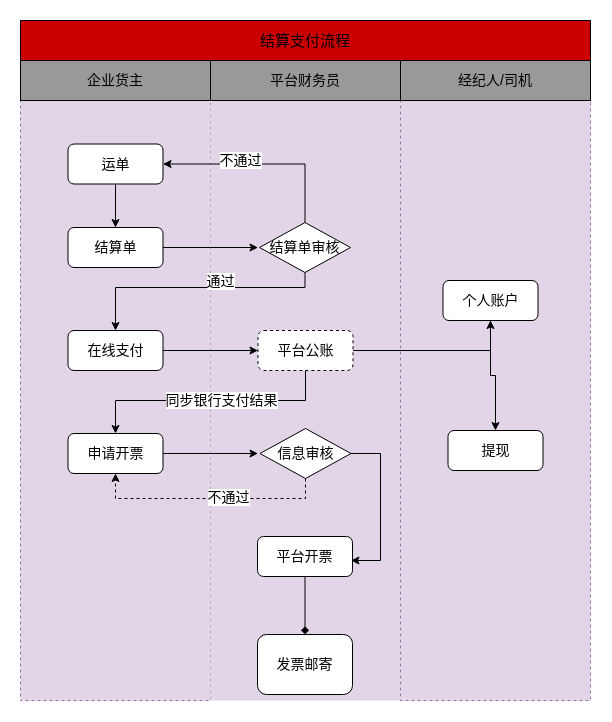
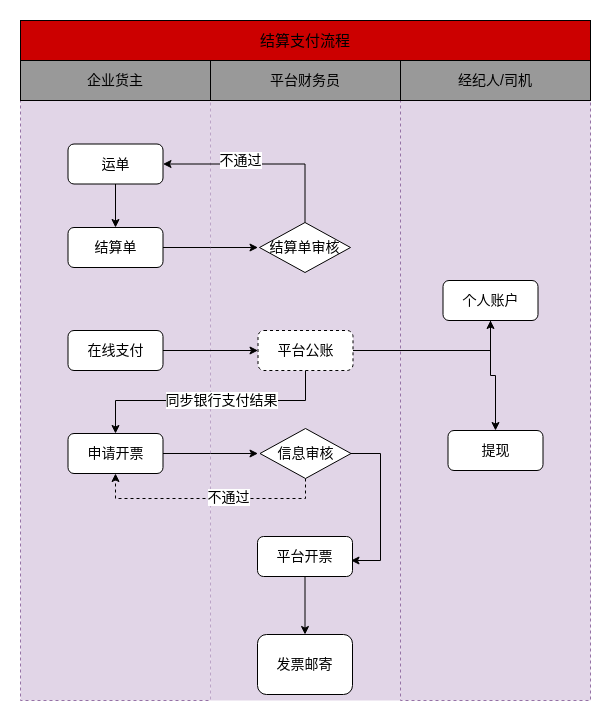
  <mxCell id="0" />
  <mxCell id="1" parent="0" />
  <mxCell id="2" value="" style="rounded=0;whiteSpace=wrap;html=1;fontSize=14;fillColor=#e1d5e7;strokeColor=#9673a6;dashed=1;" vertex="1" parent="1"><mxGeometry x="20" y="100" width="190" height="600" as="geometry" /></mxCell>
  <mxCell id="3" value="" style="rounded=0;whiteSpace=wrap;html=1;fontSize=14;fillColor=#e1d5e7;strokeColor=none;dashed=1;shadow=0;glass=0;" vertex="1" parent="1"><mxGeometry x="210" y="100" width="190" height="600" as="geometry" /></mxCell>
  <mxCell id="4" value="" style="rounded=0;whiteSpace=wrap;html=1;fontSize=14;fillColor=#e1d5e7;strokeColor=#9673a6;dashed=1;" vertex="1" parent="1"><mxGeometry x="400" y="100" width="190" height="600" as="geometry" /></mxCell>
  <mxCell id="5" value="结算支付流程" style="rounded=0;whiteSpace=wrap;html=1;fontSize=15;align=center;fillColor=#CC0000;" vertex="1" parent="1"><mxGeometry x="20" y="20" width="570" height="40" as="geometry" /></mxCell>
  <mxCell id="6" value="企业货主" style="rounded=0;whiteSpace=wrap;html=1;fontSize=14;fillColor=#999999;" vertex="1" parent="1"><mxGeometry x="20" y="60" width="190" height="40" as="geometry" /></mxCell>
  <mxCell id="7" value="平台财务员" style="rounded=0;whiteSpace=wrap;html=1;fontSize=14;fillColor=#999999;" vertex="1" parent="1"><mxGeometry x="210" y="60" width="190" height="40" as="geometry" /></mxCell>
  <mxCell id="8" value="经纪人/司机" style="rounded=0;whiteSpace=wrap;html=1;fontSize=14;fillColor=#999999;" vertex="1" parent="1"><mxGeometry x="400" y="60" width="190" height="40" as="geometry" /></mxCell>
  <mxCell id="9" value="" style="edgeStyle=orthogonalEdgeStyle;rounded=0;orthogonalLoop=1;jettySize=auto;html=1;fontSize=14;" edge="1" parent="1" source="10"><mxGeometry relative="1" as="geometry"><mxPoint x="257.5" y="247" as="targetPoint" /></mxGeometry></mxCell>
  <mxCell id="10" value="结算单" style="rounded=1;whiteSpace=wrap;html=1;fontSize=14;align=center;" vertex="1" parent="1"><mxGeometry x="67.5" y="227" width="95" height="40" as="geometry" /></mxCell>
- <mxCell id="11" style="edgeStyle=orthogonalEdgeStyle;rounded=0;orthogonalLoop=1;jettySize=auto;html=1;entryX=0.5;entryY=0;entryDx=0;entryDy=0;fontSize=14;" edge="1" parent="1" source="15" target="17"><mxGeometry relative="1" as="geometry"><Array as="points"><mxPoint x="305" y="287" /><mxPoint x="115" y="287" /></Array></mxGeometry></mxCell>
- <mxCell id="12" value="通过" style="text;html=1;align=center;verticalAlign=middle;resizable=0;points=[];;labelBackgroundColor=#ffffff;fontSize=14;" vertex="1" connectable="0" parent="11"><mxGeometry x="-0.208" y="3" relative="1" as="geometry"><mxPoint x="-2.5" y="-10" as="offset" /></mxGeometry></mxCell>
  <mxCell id="13" value="" style="edgeStyle=orthogonalEdgeStyle;rounded=0;orthogonalLoop=1;jettySize=auto;html=1;fontSize=14;entryX=1;entryY=0.5;entryDx=0;entryDy=0;" edge="1" parent="1" source="15" target="28"><mxGeometry relative="1" as="geometry"><mxPoint x="304.5" y="142" as="targetPoint" /><Array as="points"><mxPoint x="305" y="164" /></Array></mxGeometry></mxCell>
  <mxCell id="14" value="不通过" style="text;html=1;align=center;verticalAlign=middle;resizable=0;points=[];;labelBackgroundColor=#ffffff;fontSize=14;" vertex="1" connectable="0" parent="13"><mxGeometry x="0.181" y="3" relative="1" as="geometry"><mxPoint x="-5.5" y="-7" as="offset" /></mxGeometry></mxCell>
  <mxCell id="15" value="结算单审核" style="rhombus;whiteSpace=wrap;html=1;glass=0;comic=0;fontSize=14;align=center;" vertex="1" parent="1"><mxGeometry x="259" y="222" width="91" height="50" as="geometry" /></mxCell>
  <mxCell id="16" value="" style="edgeStyle=orthogonalEdgeStyle;rounded=0;orthogonalLoop=1;jettySize=auto;html=1;fontSize=14;" edge="1" parent="1" source="17" target="21"><mxGeometry relative="1" as="geometry" /></mxCell>
  <mxCell id="17" value="在线支付" style="rounded=1;whiteSpace=wrap;html=1;fontSize=14;align=center;" vertex="1" parent="1"><mxGeometry x="67.5" y="330" width="95" height="40" as="geometry" /></mxCell>
  <mxCell id="18" value="" style="edgeStyle=orthogonalEdgeStyle;rounded=0;orthogonalLoop=1;jettySize=auto;html=1;fontSize=14;" edge="1" parent="1" source="21" target="25"><mxGeometry relative="1" as="geometry" /></mxCell>
  <mxCell id="19" value="" style="edgeStyle=orthogonalEdgeStyle;rounded=0;orthogonalLoop=1;jettySize=auto;html=1;fontSize=14;" edge="1" parent="1" source="21" target="23"><mxGeometry relative="1" as="geometry"><Array as="points"><mxPoint x="305" y="400" /><mxPoint x="115" y="400" /></Array></mxGeometry></mxCell>
  <mxCell id="20" value="同步银行支付结果" style="text;html=1;align=center;verticalAlign=middle;resizable=0;points=[];;labelBackgroundColor=#ffffff;fontSize=14;" vertex="1" connectable="0" parent="19"><mxGeometry x="-0.091" y="-1" relative="1" as="geometry"><mxPoint as="offset" /></mxGeometry></mxCell>
  <mxCell id="21" value="平台公账" style="rounded=1;whiteSpace=wrap;html=1;fontSize=14;align=center;dashed=1;" vertex="1" parent="1"><mxGeometry x="257.5" y="330" width="95" height="40" as="geometry" /></mxCell>
  <mxCell id="22" value="" style="edgeStyle=orthogonalEdgeStyle;rounded=0;orthogonalLoop=1;jettySize=auto;html=1;fontSize=14;" edge="1" parent="1" source="23"><mxGeometry relative="1" as="geometry"><mxPoint x="257.5" y="453" as="targetPoint" /></mxGeometry></mxCell>
  <mxCell id="23" value="申请开票" style="rounded=1;whiteSpace=wrap;html=1;fontSize=14;align=center;" vertex="1" parent="1"><mxGeometry x="67.5" y="433" width="95" height="40" as="geometry" /></mxCell>
  <mxCell id="24" value="" style="edgeStyle=orthogonalEdgeStyle;rounded=0;orthogonalLoop=1;jettySize=auto;html=1;fontSize=14;" edge="1" parent="1" source="25" target="26"><mxGeometry relative="1" as="geometry" /></mxCell>
  <mxCell id="25" value="个人账户" style="rounded=1;whiteSpace=wrap;html=1;fontSize=14;align=center;" vertex="1" parent="1"><mxGeometry x="442.5" y="280" width="95" height="40" as="geometry" /></mxCell>
  <mxCell id="26" value="提现" style="rounded=1;whiteSpace=wrap;html=1;fontSize=14;align=center;" vertex="1" parent="1"><mxGeometry x="447.5" y="430" width="95" height="40" as="geometry" /></mxCell>
  <mxCell id="27" value="" style="edgeStyle=orthogonalEdgeStyle;rounded=0;orthogonalLoop=1;jettySize=auto;html=1;fontSize=14;" edge="1" parent="1" source="28" target="10"><mxGeometry relative="1" as="geometry" /></mxCell>
  <mxCell id="28" value="运单" style="rounded=1;whiteSpace=wrap;html=1;fontSize=14;align=center;" vertex="1" parent="1"><mxGeometry x="67.5" y="143.5" width="95" height="40" as="geometry" /></mxCell>
  <mxCell id="29" value="" style="edgeStyle=orthogonalEdgeStyle;rounded=0;orthogonalLoop=1;jettySize=auto;html=1;fontSize=14;entryX=0.5;entryY=1;entryDx=0;entryDy=0;dashed=1;" edge="1" parent="1" source="32" target="23"><mxGeometry relative="1" as="geometry"><mxPoint x="305" y="558" as="targetPoint" /><Array as="points"><mxPoint x="305" y="498" /><mxPoint x="115" y="498" /></Array></mxGeometry></mxCell>
  <mxCell id="30" value="不通过" style="text;html=1;align=center;verticalAlign=middle;resizable=0;points=[];;labelBackgroundColor=#ffffff;fontSize=14;" vertex="1" connectable="0" parent="29"><mxGeometry x="-0.166" y="-2" relative="1" as="geometry"><mxPoint as="offset" /></mxGeometry></mxCell>
  <mxCell id="31" style="edgeStyle=orthogonalEdgeStyle;rounded=0;orthogonalLoop=1;jettySize=auto;html=1;fontSize=14;entryX=0.984;entryY=0.6;entryDx=0;entryDy=0;entryPerimeter=0;" edge="1" parent="1" source="32" target="34"><mxGeometry relative="1" as="geometry"><mxPoint x="360" y="560" as="targetPoint" /><Array as="points"><mxPoint x="380" y="453" /><mxPoint x="380" y="560" /></Array></mxGeometry></mxCell>
  <mxCell id="32" value="信息审核" style="rhombus;whiteSpace=wrap;html=1;glass=0;comic=0;fontSize=14;align=center;" vertex="1" parent="1"><mxGeometry x="259.5" y="428" width="91" height="50" as="geometry" /></mxCell>
- <mxCell id="33" value="" style="edgeStyle=orthogonalEdgeStyle;rounded=0;orthogonalLoop=1;jettySize=auto;html=1;fontSize=14;endArrow=diamond;" edge="1" parent="1" source="34" target="35"><mxGeometry relative="1" as="geometry" /></mxCell>
+ <mxCell id="33" value="" style="edgeStyle=orthogonalEdgeStyle;rounded=0;orthogonalLoop=1;jettySize=auto;html=1;fontSize=14;" edge="1" parent="1" source="34" target="35"><mxGeometry relative="1" as="geometry" /></mxCell>
  <mxCell id="34" value="平台开票" style="rounded=1;whiteSpace=wrap;html=1;fontSize=14;align=center;" vertex="1" parent="1"><mxGeometry x="257" y="536" width="95" height="40" as="geometry" /></mxCell>
  <mxCell id="35" value="发票邮寄" style="rounded=1;whiteSpace=wrap;html=1;fontSize=14;align=center;" vertex="1" parent="1"><mxGeometry x="257" y="634" width="95" height="60" as="geometry" /></mxCell>
